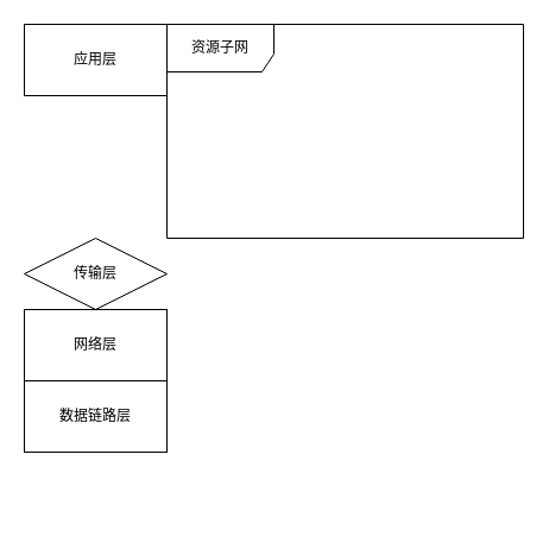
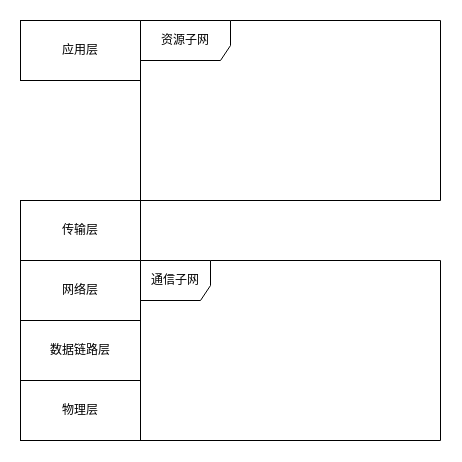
  <mxCell id="0" />
  <mxCell id="1" parent="0" />
  <mxCell id="2" value="应用层" style="rounded=0;whiteSpace=wrap;html=1;" vertex="1" parent="1"><mxGeometry x="20" y="20" width="120" height="60" as="geometry" /></mxCell>
- <mxCell id="3" value="传输层" style="rhombus;whiteSpace=wrap;html=1;" vertex="1" parent="1"><mxGeometry x="20" y="200" width="120" height="60" as="geometry" /></mxCell>
+ <mxCell id="3" value="传输层" style="rounded=0;whiteSpace=wrap;html=1;" vertex="1" parent="1"><mxGeometry x="20" y="200" width="120" height="60" as="geometry" /></mxCell>
  <mxCell id="4" value="网络层" style="rounded=0;whiteSpace=wrap;html=1;" vertex="1" parent="1"><mxGeometry x="20" y="260" width="120" height="60" as="geometry" /></mxCell>
  <mxCell id="5" value="数据链路层" style="rounded=0;whiteSpace=wrap;html=1;" vertex="1" parent="1"><mxGeometry x="20" y="320" width="120" height="60" as="geometry" /></mxCell>
+ <mxCell id="6" value="物理层&lt;br&gt;" style="rounded=0;whiteSpace=wrap;html=1;" vertex="1" parent="1"><mxGeometry x="20" y="380" width="120" height="60" as="geometry" /></mxCell>
  <mxCell id="7" value="资源子网" style="shape=umlFrame;whiteSpace=wrap;html=1;width=90;height=40;" vertex="1" parent="1"><mxGeometry x="140" y="20" width="300" height="180" as="geometry" /></mxCell>
+ <mxCell id="8" value="通信子网" style="shape=umlFrame;whiteSpace=wrap;html=1;width=70;height=40;" vertex="1" parent="1"><mxGeometry x="140" y="260" width="300" height="180" as="geometry" /></mxCell>
